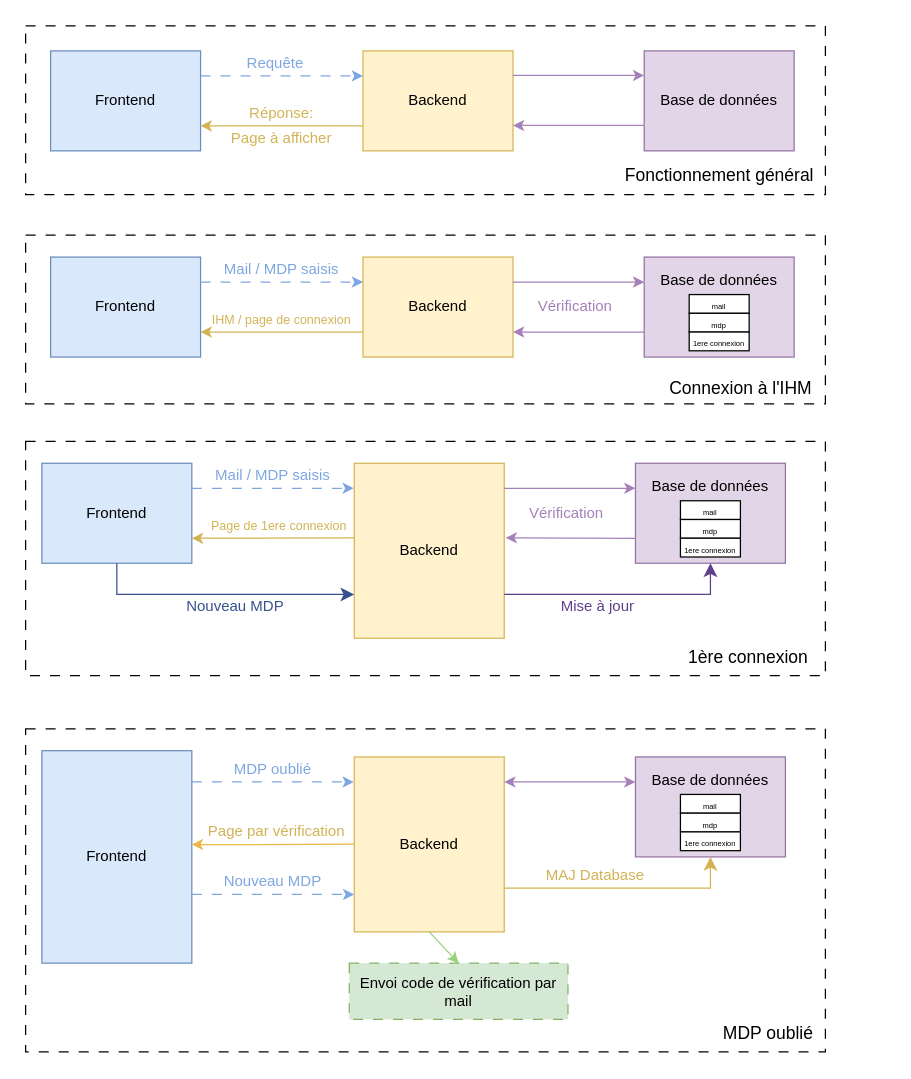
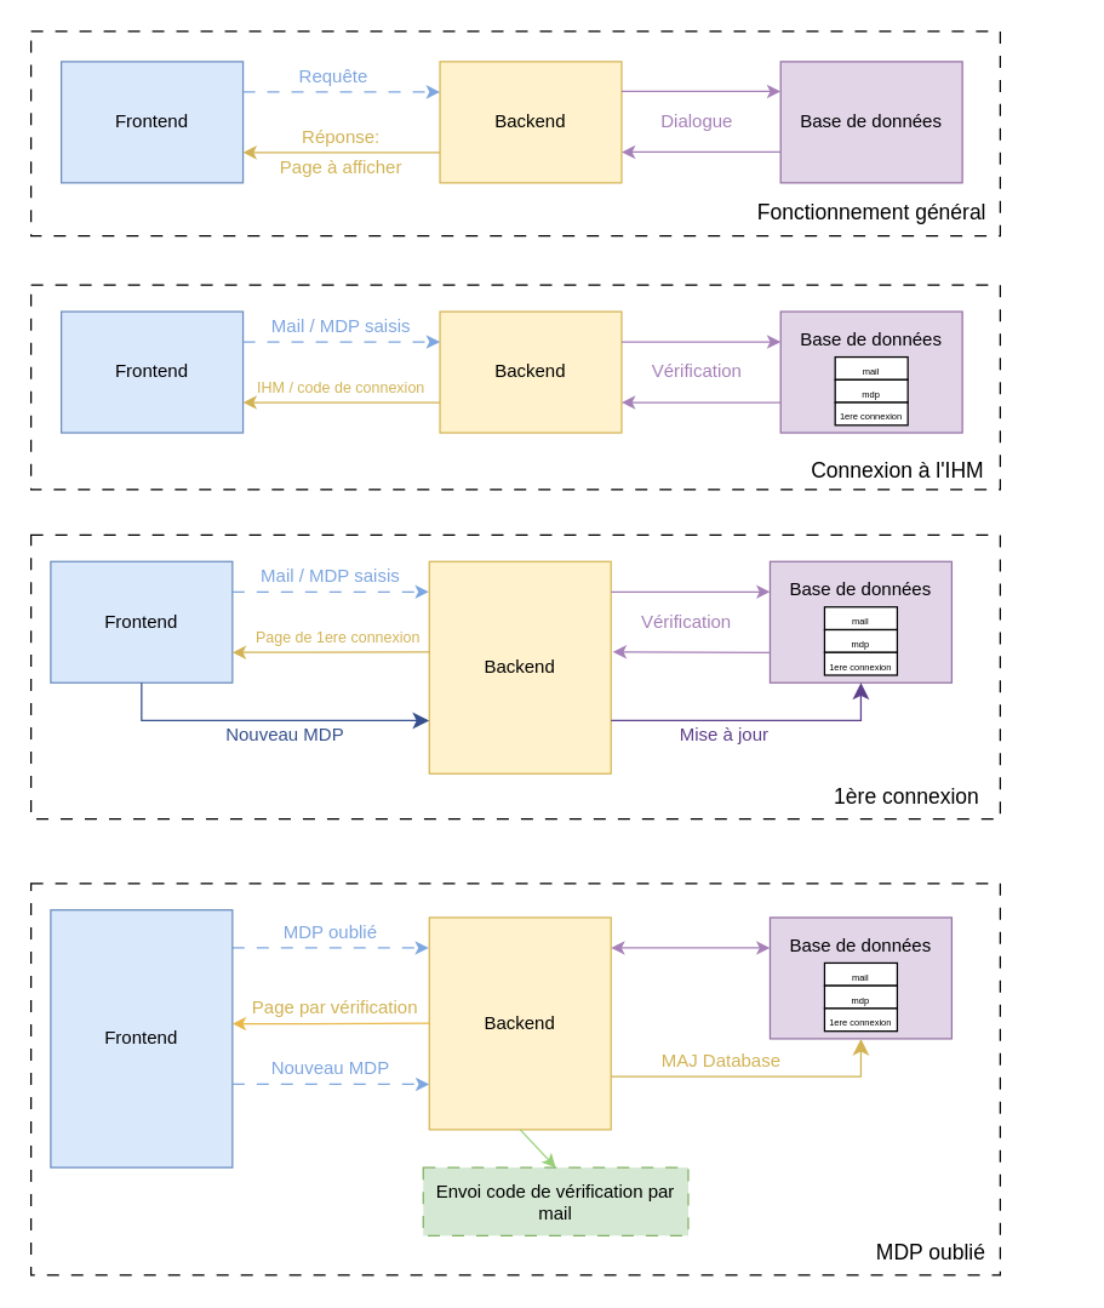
  <mxCell id="0" />
  <mxCell id="1" parent="0" />
  <mxCell id="2" value="Backend" style="rounded=0;whiteSpace=wrap;html=1;fillColor=#fff2cc;strokeColor=#d6b656;" parent="1" vertex="1"><mxGeometry x="290" y="40" width="120" height="80" as="geometry" /></mxCell>
  <mxCell id="3" value="Frontend" style="rounded=0;whiteSpace=wrap;html=1;fillColor=#dae8fc;strokeColor=#6c8ebf;" parent="1" vertex="1"><mxGeometry x="40" y="40" width="120" height="80" as="geometry" /></mxCell>
  <mxCell id="4" value="" style="endArrow=classic;html=1;rounded=0;exitX=1;exitY=0.25;exitDx=0;exitDy=0;entryX=0;entryY=0.25;entryDx=0;entryDy=0;dashed=1;dashPattern=8 8;fontColor=#7EA6E0;strokeColor=#7EA6E0;" parent="1" source="3" target="2" edge="1"><mxGeometry width="50" height="50" relative="1" as="geometry"><mxPoint x="260" y="130" as="sourcePoint" /><mxPoint x="310" y="80" as="targetPoint" /></mxGeometry></mxCell>
  <mxCell id="5" value="" style="endArrow=classic;html=1;rounded=0;entryX=1;entryY=0.75;entryDx=0;entryDy=0;exitX=0;exitY=0.75;exitDx=0;exitDy=0;strokeColor=#D2B354;" parent="1" source="2" target="3" edge="1"><mxGeometry width="50" height="50" relative="1" as="geometry"><mxPoint x="260" y="130" as="sourcePoint" /><mxPoint x="310" y="80" as="targetPoint" /></mxGeometry></mxCell>
  <mxCell id="6" value="Requête" style="text;html=1;align=center;verticalAlign=middle;whiteSpace=wrap;rounded=0;fontColor=#7EA6E0;" parent="1" vertex="1"><mxGeometry x="190" y="35" width="60" height="30" as="geometry" /></mxCell>
  <mxCell id="7" value="Réponse:" style="text;html=1;align=center;verticalAlign=middle;whiteSpace=wrap;rounded=0;fontColor=#D2B354;" parent="1" vertex="1"><mxGeometry x="195" y="75" width="60" height="30" as="geometry" /></mxCell>
  <mxCell id="8" value="Page à afficher" style="text;html=1;align=center;verticalAlign=middle;whiteSpace=wrap;rounded=0;fontColor=#D2B354;" parent="1" vertex="1"><mxGeometry x="165" y="95" width="120" height="30" as="geometry" /></mxCell>
  <mxCell id="9" value="Frontend" style="rounded=0;whiteSpace=wrap;html=1;fillColor=#dae8fc;strokeColor=#6c8ebf;" parent="1" vertex="1"><mxGeometry x="40" y="205" width="120" height="80" as="geometry" /></mxCell>
  <mxCell id="10" value="Backend" style="rounded=0;whiteSpace=wrap;html=1;fillColor=#fff2cc;strokeColor=#d6b656;" parent="1" vertex="1"><mxGeometry x="290" y="205" width="120" height="80" as="geometry" /></mxCell>
  <mxCell id="11" value="" style="endArrow=classic;html=1;rounded=0;exitX=1;exitY=0.25;exitDx=0;exitDy=0;entryX=0;entryY=0.25;entryDx=0;entryDy=0;dashed=1;dashPattern=8 8;strokeColor=#7EA6E0;" parent="1" source="9" target="10" edge="1"><mxGeometry width="50" height="50" relative="1" as="geometry"><mxPoint x="235" y="265" as="sourcePoint" /><mxPoint x="285" y="215" as="targetPoint" /></mxGeometry></mxCell>
  <mxCell id="12" value="Mail / MDP saisis" style="text;html=1;align=center;verticalAlign=middle;whiteSpace=wrap;rounded=0;fontColor=#7EA6E0;" parent="1" vertex="1"><mxGeometry x="176.25" y="200" width="97.5" height="30" as="geometry" /></mxCell>
  <mxCell id="13" value="Base de données&lt;div&gt;&lt;br&gt;&lt;/div&gt;&lt;div&gt;&lt;br&gt;&lt;div&gt;&lt;br&gt;&lt;/div&gt;&lt;/div&gt;" style="rounded=0;whiteSpace=wrap;html=1;fillColor=#e1d5e7;strokeColor=#9673a6;" parent="1" vertex="1"><mxGeometry x="515" y="205" width="120" height="80" as="geometry" /></mxCell>
  <mxCell id="14" value="" style="group" parent="1" vertex="1" connectable="0"><mxGeometry x="551" y="235" width="47.99" height="45" as="geometry" /></mxCell>
  <mxCell id="15" value="" style="group" parent="14" vertex="1" connectable="0"><mxGeometry width="47.99" height="45.0" as="geometry" /></mxCell>
  <mxCell id="16" value="&lt;font style=&quot;font-size: 6px;&quot;&gt;mail&lt;/font&gt;" style="rounded=0;whiteSpace=wrap;html=1;" parent="15" vertex="1"><mxGeometry width="47.99" height="15.0" as="geometry" /></mxCell>
  <mxCell id="17" value="&lt;font style=&quot;font-size: 6px;&quot;&gt;mdp&lt;/font&gt;" style="rounded=0;whiteSpace=wrap;html=1;" parent="15" vertex="1"><mxGeometry y="15.0" width="47.99" height="15.0" as="geometry" /></mxCell>
  <mxCell id="18" value="&lt;font style=&quot;font-size: 6px;&quot;&gt;1ere connexion&lt;/font&gt;" style="rounded=0;whiteSpace=wrap;html=1;" parent="15" vertex="1"><mxGeometry y="30.0" width="47.99" height="15.0" as="geometry" /></mxCell>
  <mxCell id="19" value="" style="endArrow=classic;html=1;rounded=0;entryX=0;entryY=0.25;entryDx=0;entryDy=0;exitX=1;exitY=0.25;exitDx=0;exitDy=0;strokeColor=#A680B8;" parent="1" source="10" target="13" edge="1"><mxGeometry width="50" height="50" relative="1" as="geometry"><mxPoint x="395" y="260" as="sourcePoint" /><mxPoint x="445" y="210" as="targetPoint" /></mxGeometry></mxCell>
  <mxCell id="20" value="Vérification" style="text;html=1;align=center;verticalAlign=middle;whiteSpace=wrap;rounded=0;fontColor=#A680B8;" parent="1" vertex="1"><mxGeometry x="430" y="230" width="60" height="30" as="geometry" /></mxCell>
  <mxCell id="21" value="" style="endArrow=classic;html=1;rounded=0;entryX=1;entryY=0.75;entryDx=0;entryDy=0;exitX=0;exitY=0.75;exitDx=0;exitDy=0;strokeColor=#A680B8;" parent="1" source="13" target="10" edge="1"><mxGeometry width="50" height="50" relative="1" as="geometry"><mxPoint x="395" y="260" as="sourcePoint" /><mxPoint x="445" y="210" as="targetPoint" /></mxGeometry></mxCell>
  <mxCell id="22" value="" style="endArrow=classic;html=1;rounded=0;entryX=1;entryY=0.75;entryDx=0;entryDy=0;exitX=0;exitY=0.75;exitDx=0;exitDy=0;fontColor=#D2B354;strokeColor=#D2B354;" parent="1" source="10" target="9" edge="1"><mxGeometry width="50" height="50" relative="1" as="geometry"><mxPoint x="395" y="260" as="sourcePoint" /><mxPoint x="445" y="210" as="targetPoint" /></mxGeometry></mxCell>
- <mxCell id="23" value="&lt;font style=&quot;font-size: 10px;&quot;&gt;IHM / page de connexion&lt;/font&gt;" style="text;html=1;align=center;verticalAlign=middle;whiteSpace=wrap;rounded=0;fontColor=#D2B354;" parent="1" vertex="1"><mxGeometry x="150" y="240" width="150" height="30" as="geometry" /></mxCell>
+ <mxCell id="23" value="&lt;font style=&quot;font-size: 10px;&quot;&gt;IHM / code de connexion&lt;/font&gt;" style="text;html=1;align=center;verticalAlign=middle;whiteSpace=wrap;rounded=0;fontColor=#D2B354;" parent="1" vertex="1"><mxGeometry x="150" y="240" width="150" height="30" as="geometry" /></mxCell>
  <mxCell id="24" value="Frontend" style="rounded=0;whiteSpace=wrap;html=1;fillColor=#dae8fc;strokeColor=#6c8ebf;" parent="1" vertex="1"><mxGeometry x="33" y="370" width="120" height="80" as="geometry" /></mxCell>
  <mxCell id="25" value="Backend" style="rounded=0;whiteSpace=wrap;html=1;fillColor=#fff2cc;strokeColor=#d6b656;" parent="1" vertex="1"><mxGeometry x="283" y="370" width="120" height="140" as="geometry" /></mxCell>
  <mxCell id="26" value="" style="endArrow=classic;html=1;rounded=0;exitX=1;exitY=0.25;exitDx=0;exitDy=0;dashed=1;dashPattern=8 8;entryX=-0.003;entryY=0.143;entryDx=0;entryDy=0;entryPerimeter=0;strokeColor=#7EA6E0;" parent="1" source="24" target="25" edge="1"><mxGeometry width="50" height="50" relative="1" as="geometry"><mxPoint x="228" y="430" as="sourcePoint" /><mxPoint x="273" y="390" as="targetPoint" /></mxGeometry></mxCell>
  <mxCell id="27" value="Mail / MDP saisis" style="text;html=1;align=center;verticalAlign=middle;whiteSpace=wrap;rounded=0;fontColor=#7EA6E0;" parent="1" vertex="1"><mxGeometry x="169.25" y="365" width="97.5" height="30" as="geometry" /></mxCell>
  <mxCell id="28" value="Base de données&lt;div&gt;&lt;br&gt;&lt;/div&gt;&lt;div&gt;&lt;br&gt;&lt;div&gt;&lt;br&gt;&lt;/div&gt;&lt;/div&gt;" style="rounded=0;whiteSpace=wrap;html=1;fillColor=#e1d5e7;strokeColor=#9673a6;" parent="1" vertex="1"><mxGeometry x="508" y="370" width="120" height="80" as="geometry" /></mxCell>
  <mxCell id="29" value="" style="group" parent="1" vertex="1" connectable="0"><mxGeometry x="544" y="400" width="47.99" height="45" as="geometry" /></mxCell>
  <mxCell id="30" value="" style="group" parent="29" vertex="1" connectable="0"><mxGeometry width="47.99" height="45.0" as="geometry" /></mxCell>
  <mxCell id="31" value="&lt;font style=&quot;font-size: 6px;&quot;&gt;mail&lt;/font&gt;" style="rounded=0;whiteSpace=wrap;html=1;" parent="30" vertex="1"><mxGeometry width="47.99" height="15.0" as="geometry" /></mxCell>
  <mxCell id="32" value="&lt;font style=&quot;font-size: 6px;&quot;&gt;mdp&lt;/font&gt;" style="rounded=0;whiteSpace=wrap;html=1;" parent="30" vertex="1"><mxGeometry y="15.0" width="47.99" height="15.0" as="geometry" /></mxCell>
  <mxCell id="33" value="&lt;font style=&quot;font-size: 6px;&quot;&gt;1ere connexion&lt;/font&gt;" style="rounded=0;whiteSpace=wrap;html=1;" parent="30" vertex="1"><mxGeometry y="30.0" width="47.99" height="15.0" as="geometry" /></mxCell>
  <mxCell id="34" value="" style="endArrow=classic;html=1;rounded=0;exitX=1;exitY=0.143;exitDx=0;exitDy=0;exitPerimeter=0;strokeColor=#A680B8;" parent="1" source="25" edge="1"><mxGeometry width="50" height="50" relative="1" as="geometry"><mxPoint x="418" y="390" as="sourcePoint" /><mxPoint x="508" y="390" as="targetPoint" /></mxGeometry></mxCell>
  <mxCell id="35" value="Vérification" style="text;html=1;align=center;verticalAlign=middle;whiteSpace=wrap;rounded=0;fontColor=#A680B8;" parent="1" vertex="1"><mxGeometry x="423" y="395" width="60" height="30" as="geometry" /></mxCell>
  <mxCell id="36" value="" style="endArrow=classic;html=1;rounded=0;exitX=0;exitY=0.75;exitDx=0;exitDy=0;entryX=1.01;entryY=0.426;entryDx=0;entryDy=0;entryPerimeter=0;strokeColor=#A680B8;" parent="1" source="28" target="25" edge="1"><mxGeometry width="50" height="50" relative="1" as="geometry"><mxPoint x="388" y="425" as="sourcePoint" /><mxPoint x="413" y="430" as="targetPoint" /></mxGeometry></mxCell>
  <mxCell id="37" value="" style="endArrow=classic;html=1;rounded=0;entryX=1;entryY=0.75;entryDx=0;entryDy=0;exitX=0.003;exitY=0.426;exitDx=0;exitDy=0;exitPerimeter=0;strokeColor=#D2B354;" parent="1" source="25" target="24" edge="1"><mxGeometry width="50" height="50" relative="1" as="geometry"><mxPoint x="273" y="430" as="sourcePoint" /><mxPoint x="438" y="375" as="targetPoint" /></mxGeometry></mxCell>
  <mxCell id="38" value="&lt;font style=&quot;font-size: 10px;&quot;&gt;Page de 1ere connexion&lt;/font&gt;" style="text;html=1;align=center;verticalAlign=middle;whiteSpace=wrap;rounded=0;fontColor=#D2B354;" parent="1" vertex="1"><mxGeometry x="148" y="405" width="150" height="30" as="geometry" /></mxCell>
  <mxCell id="39" value="" style="edgeStyle=segmentEdgeStyle;endArrow=classic;html=1;curved=0;rounded=0;endSize=8;startSize=8;exitX=0.5;exitY=1;exitDx=0;exitDy=0;entryX=0;entryY=0.75;entryDx=0;entryDy=0;strokeColor=#36508E;" parent="1" source="24" target="25" edge="1"><mxGeometry width="50" height="50" relative="1" as="geometry"><mxPoint x="213" y="520" as="sourcePoint" /><mxPoint x="263" y="470" as="targetPoint" /><Array as="points"><mxPoint x="93" y="475" /></Array></mxGeometry></mxCell>
  <mxCell id="40" value="Nouveau MDP" style="text;html=1;align=center;verticalAlign=middle;whiteSpace=wrap;rounded=0;fontColor=#36508E;" parent="1" vertex="1"><mxGeometry x="133" y="470" width="110" height="30" as="geometry" /></mxCell>
  <mxCell id="41" value="" style="edgeStyle=segmentEdgeStyle;endArrow=classic;html=1;curved=0;rounded=0;endSize=8;startSize=8;entryX=0.5;entryY=1;entryDx=0;entryDy=0;exitX=1;exitY=0.75;exitDx=0;exitDy=0;strokeColor=#5E3F8B;" parent="1" source="25" target="28" edge="1"><mxGeometry width="50" height="50" relative="1" as="geometry"><mxPoint x="303" y="440" as="sourcePoint" /><mxPoint x="353" y="390" as="targetPoint" /><Array as="points"><mxPoint x="568" y="475" /></Array></mxGeometry></mxCell>
  <mxCell id="42" value="Mise à jour" style="text;html=1;align=center;verticalAlign=middle;whiteSpace=wrap;rounded=0;fontColor=#5E3F8B;labelBackgroundColor=none;" parent="1" vertex="1"><mxGeometry x="423" y="470" width="110" height="30" as="geometry" /></mxCell>
  <mxCell id="43" value="Backend" style="rounded=0;whiteSpace=wrap;html=1;fillColor=#fff2cc;strokeColor=#d6b656;" parent="1" vertex="1"><mxGeometry x="283" y="605" width="120" height="140" as="geometry" /></mxCell>
  <mxCell id="44" value="" style="endArrow=classic;html=1;rounded=0;exitX=1;exitY=0.25;exitDx=0;exitDy=0;dashed=1;dashPattern=8 8;entryX=-0.003;entryY=0.143;entryDx=0;entryDy=0;entryPerimeter=0;strokeColor=#7EA6E0;" parent="1" target="43" edge="1"><mxGeometry width="50" height="50" relative="1" as="geometry"><mxPoint x="153" y="625" as="sourcePoint" /><mxPoint x="273" y="625" as="targetPoint" /></mxGeometry></mxCell>
  <mxCell id="45" value="MDP oublié" style="text;html=1;align=center;verticalAlign=middle;whiteSpace=wrap;rounded=0;fontColor=#7EA6E0;" parent="1" vertex="1"><mxGeometry x="169.25" y="600" width="97.5" height="30" as="geometry" /></mxCell>
  <mxCell id="46" value="Base de données&lt;div&gt;&lt;br&gt;&lt;/div&gt;&lt;div&gt;&lt;br&gt;&lt;div&gt;&lt;br&gt;&lt;/div&gt;&lt;/div&gt;" style="rounded=0;whiteSpace=wrap;html=1;fillColor=#e1d5e7;strokeColor=#9673a6;" parent="1" vertex="1"><mxGeometry x="508" y="605" width="120" height="80" as="geometry" /></mxCell>
  <mxCell id="47" value="" style="group" parent="1" vertex="1" connectable="0"><mxGeometry x="544" y="635" width="47.99" height="45" as="geometry" /></mxCell>
  <mxCell id="48" value="" style="group" parent="47" vertex="1" connectable="0"><mxGeometry width="47.99" height="45.0" as="geometry" /></mxCell>
  <mxCell id="49" value="&lt;font style=&quot;font-size: 6px;&quot;&gt;mail&lt;/font&gt;" style="rounded=0;whiteSpace=wrap;html=1;" parent="48" vertex="1"><mxGeometry width="47.99" height="15.0" as="geometry" /></mxCell>
  <mxCell id="50" value="&lt;font style=&quot;font-size: 6px;&quot;&gt;mdp&lt;/font&gt;" style="rounded=0;whiteSpace=wrap;html=1;" parent="48" vertex="1"><mxGeometry y="15.0" width="47.99" height="15.0" as="geometry" /></mxCell>
  <mxCell id="51" value="&lt;font style=&quot;font-size: 6px;&quot;&gt;1ere connexion&lt;/font&gt;" style="rounded=0;whiteSpace=wrap;html=1;" parent="48" vertex="1"><mxGeometry y="30.0" width="47.99" height="15.0" as="geometry" /></mxCell>
  <mxCell id="52" value="Base de données" style="rounded=0;whiteSpace=wrap;html=1;fillColor=#e1d5e7;strokeColor=#9673a6;" parent="1" vertex="1"><mxGeometry x="515" y="40" width="120" height="80" as="geometry" /></mxCell>
  <mxCell id="53" value="" style="endArrow=classic;html=1;rounded=0;entryX=0;entryY=0.25;entryDx=0;entryDy=0;exitX=1;exitY=0.25;exitDx=0;exitDy=0;fontColor=#A680B8;strokeColor=#A680B8;" parent="1" edge="1"><mxGeometry width="50" height="50" relative="1" as="geometry"><mxPoint x="410" y="59.66" as="sourcePoint" /><mxPoint x="515" y="59.66" as="targetPoint" /></mxGeometry></mxCell>
  <mxCell id="54" value="" style="endArrow=classic;html=1;rounded=0;entryX=1;entryY=0.75;entryDx=0;entryDy=0;exitX=0;exitY=0.75;exitDx=0;exitDy=0;fontColor=#A680B8;strokeColor=#A680B8;" parent="1" edge="1"><mxGeometry width="50" height="50" relative="1" as="geometry"><mxPoint x="515" y="99.66" as="sourcePoint" /><mxPoint x="410" y="99.66" as="targetPoint" /></mxGeometry></mxCell>
  <mxCell id="55" value="" style="endArrow=classic;startArrow=classic;html=1;rounded=0;entryX=0;entryY=0.25;entryDx=0;entryDy=0;exitX=1;exitY=0.143;exitDx=0;exitDy=0;exitPerimeter=0;strokeColor=#A680B8;" parent="1" source="43" target="46" edge="1"><mxGeometry width="50" height="50" relative="1" as="geometry"><mxPoint x="393" y="615" as="sourcePoint" /><mxPoint x="443" y="565" as="targetPoint" /></mxGeometry></mxCell>
  <mxCell id="56" value="" style="edgeStyle=segmentEdgeStyle;endArrow=classic;html=1;curved=0;rounded=0;endSize=8;startSize=8;entryX=0.5;entryY=1;entryDx=0;entryDy=0;exitX=1;exitY=0.75;exitDx=0;exitDy=0;strokeColor=#D2B354;" parent="1" edge="1"><mxGeometry width="50" height="50" relative="1" as="geometry"><mxPoint x="403" y="710" as="sourcePoint" /><mxPoint x="568" y="685" as="targetPoint" /><Array as="points"><mxPoint x="568" y="710" /></Array></mxGeometry></mxCell>
  <mxCell id="57" value="Frontend" style="rounded=0;whiteSpace=wrap;html=1;fillColor=#dae8fc;strokeColor=#6c8ebf;" parent="1" vertex="1"><mxGeometry x="33" y="600" width="120" height="170" as="geometry" /></mxCell>
  <mxCell id="58" value="" style="endArrow=classic;html=1;rounded=0;exitX=0.5;exitY=1;exitDx=0;exitDy=0;strokeColor=#97D077;entryX=0.5;entryY=0;entryDx=0;entryDy=0;" parent="1" source="43" edge="1" target="59"><mxGeometry width="50" height="50" relative="1" as="geometry"><mxPoint x="218" y="655" as="sourcePoint" /><mxPoint x="213" y="710" as="targetPoint" /></mxGeometry></mxCell>
  <mxCell id="59" value="Envoi code de vérification par mail" style="rounded=0;whiteSpace=wrap;html=1;fillColor=#d5e8d4;dashed=1;dashPattern=8 8;strokeColor=#82b366;" parent="1" vertex="1"><mxGeometry x="279" y="770" width="175" height="45" as="geometry" /></mxCell>
+ <mxCell id="60" value="Dialogue" style="text;html=1;align=center;verticalAlign=middle;whiteSpace=wrap;rounded=0;fontColor=#A680B8;" parent="1" vertex="1"><mxGeometry x="430" y="65" width="60" height="30" as="geometry" /></mxCell>
  <mxCell id="61" value="" style="rounded=0;whiteSpace=wrap;html=1;dashed=1;dashPattern=8 8;fillColor=none;" parent="1" vertex="1"><mxGeometry x="20" y="20" width="640" height="135" as="geometry" /></mxCell>
  <mxCell id="62" value="&lt;font style=&quot;font-size: 14px;&quot;&gt;Fonctionnement général&lt;/font&gt;" style="text;html=1;align=center;verticalAlign=middle;whiteSpace=wrap;rounded=0;" parent="1" vertex="1"><mxGeometry x="482.5" y="125" width="185" height="30" as="geometry" /></mxCell>
  <mxCell id="63" value="" style="rounded=0;whiteSpace=wrap;html=1;dashed=1;dashPattern=8 8;fillColor=none;" parent="1" vertex="1"><mxGeometry x="20" y="187.5" width="640" height="135" as="geometry" /></mxCell>
  <mxCell id="64" value="&lt;font style=&quot;font-size: 14px;&quot;&gt;Connexion à l'IHM&lt;/font&gt;" style="text;html=1;align=center;verticalAlign=middle;whiteSpace=wrap;rounded=0;" parent="1" vertex="1"><mxGeometry x="500" y="295" width="185" height="30" as="geometry" /></mxCell>
  <mxCell id="65" value="" style="rounded=0;whiteSpace=wrap;html=1;dashed=1;dashPattern=8 8;fillColor=none;" parent="1" vertex="1"><mxGeometry x="20" y="352.5" width="640" height="187.5" as="geometry" /></mxCell>
  <mxCell id="66" value="&lt;font style=&quot;font-size: 14px;&quot;&gt;1ère connexion&lt;/font&gt;" style="text;html=1;align=center;verticalAlign=middle;whiteSpace=wrap;rounded=0;" parent="1" vertex="1"><mxGeometry x="505.5" y="510" width="185" height="30" as="geometry" /></mxCell>
  <mxCell id="67" value="" style="rounded=0;whiteSpace=wrap;html=1;dashed=1;dashPattern=8 8;fillColor=none;" parent="1" vertex="1"><mxGeometry x="20" y="582.5" width="640" height="258.5" as="geometry" /></mxCell>
  <mxCell id="68" value="&lt;font style=&quot;font-size: 14px;&quot;&gt;MDP oublié&lt;/font&gt;" style="text;html=1;align=center;verticalAlign=middle;whiteSpace=wrap;rounded=0;" parent="1" vertex="1"><mxGeometry x="522" y="811" width="185" height="30" as="geometry" /></mxCell>
  <mxCell id="69" value="" style="endArrow=classic;html=1;rounded=0;entryX=1;entryY=0.5;entryDx=0;entryDy=0;exitX=0.003;exitY=0.569;exitDx=0;exitDy=0;exitPerimeter=0;strokeColor=#E9B848;" edge="1" parent="1"><mxGeometry width="50" height="50" relative="1" as="geometry"><mxPoint x="283.36" y="674.74" as="sourcePoint" /><mxPoint x="153" y="675.08" as="targetPoint" /><Array as="points"><mxPoint x="205" y="675.08" /></Array></mxGeometry></mxCell>
  <mxCell id="70" value="Page par vérification" style="text;html=1;align=center;verticalAlign=middle;whiteSpace=wrap;rounded=0;fontColor=#D2B354;" vertex="1" parent="1"><mxGeometry x="152" y="650" width="138" height="30" as="geometry" /></mxCell>
  <mxCell id="71" value="" style="endArrow=classic;html=1;rounded=0;exitX=1;exitY=0.25;exitDx=0;exitDy=0;dashed=1;dashPattern=8 8;entryX=-0.003;entryY=0.143;entryDx=0;entryDy=0;entryPerimeter=0;strokeColor=#7EA6E0;" edge="1" parent="1"><mxGeometry width="50" height="50" relative="1" as="geometry"><mxPoint x="153" y="715" as="sourcePoint" /><mxPoint x="283" y="715" as="targetPoint" /></mxGeometry></mxCell>
  <mxCell id="72" value="Nouveau MDP" style="text;html=1;align=center;verticalAlign=middle;whiteSpace=wrap;rounded=0;fontColor=#7EA6E0;" vertex="1" parent="1"><mxGeometry x="169.25" y="690" width="97.5" height="30" as="geometry" /></mxCell>
  <mxCell id="73" value="MAJ Database" style="text;html=1;align=center;verticalAlign=middle;whiteSpace=wrap;rounded=0;fontColor=#D2B354;" vertex="1" parent="1"><mxGeometry x="407" y="685" width="138" height="30" as="geometry" /></mxCell>
